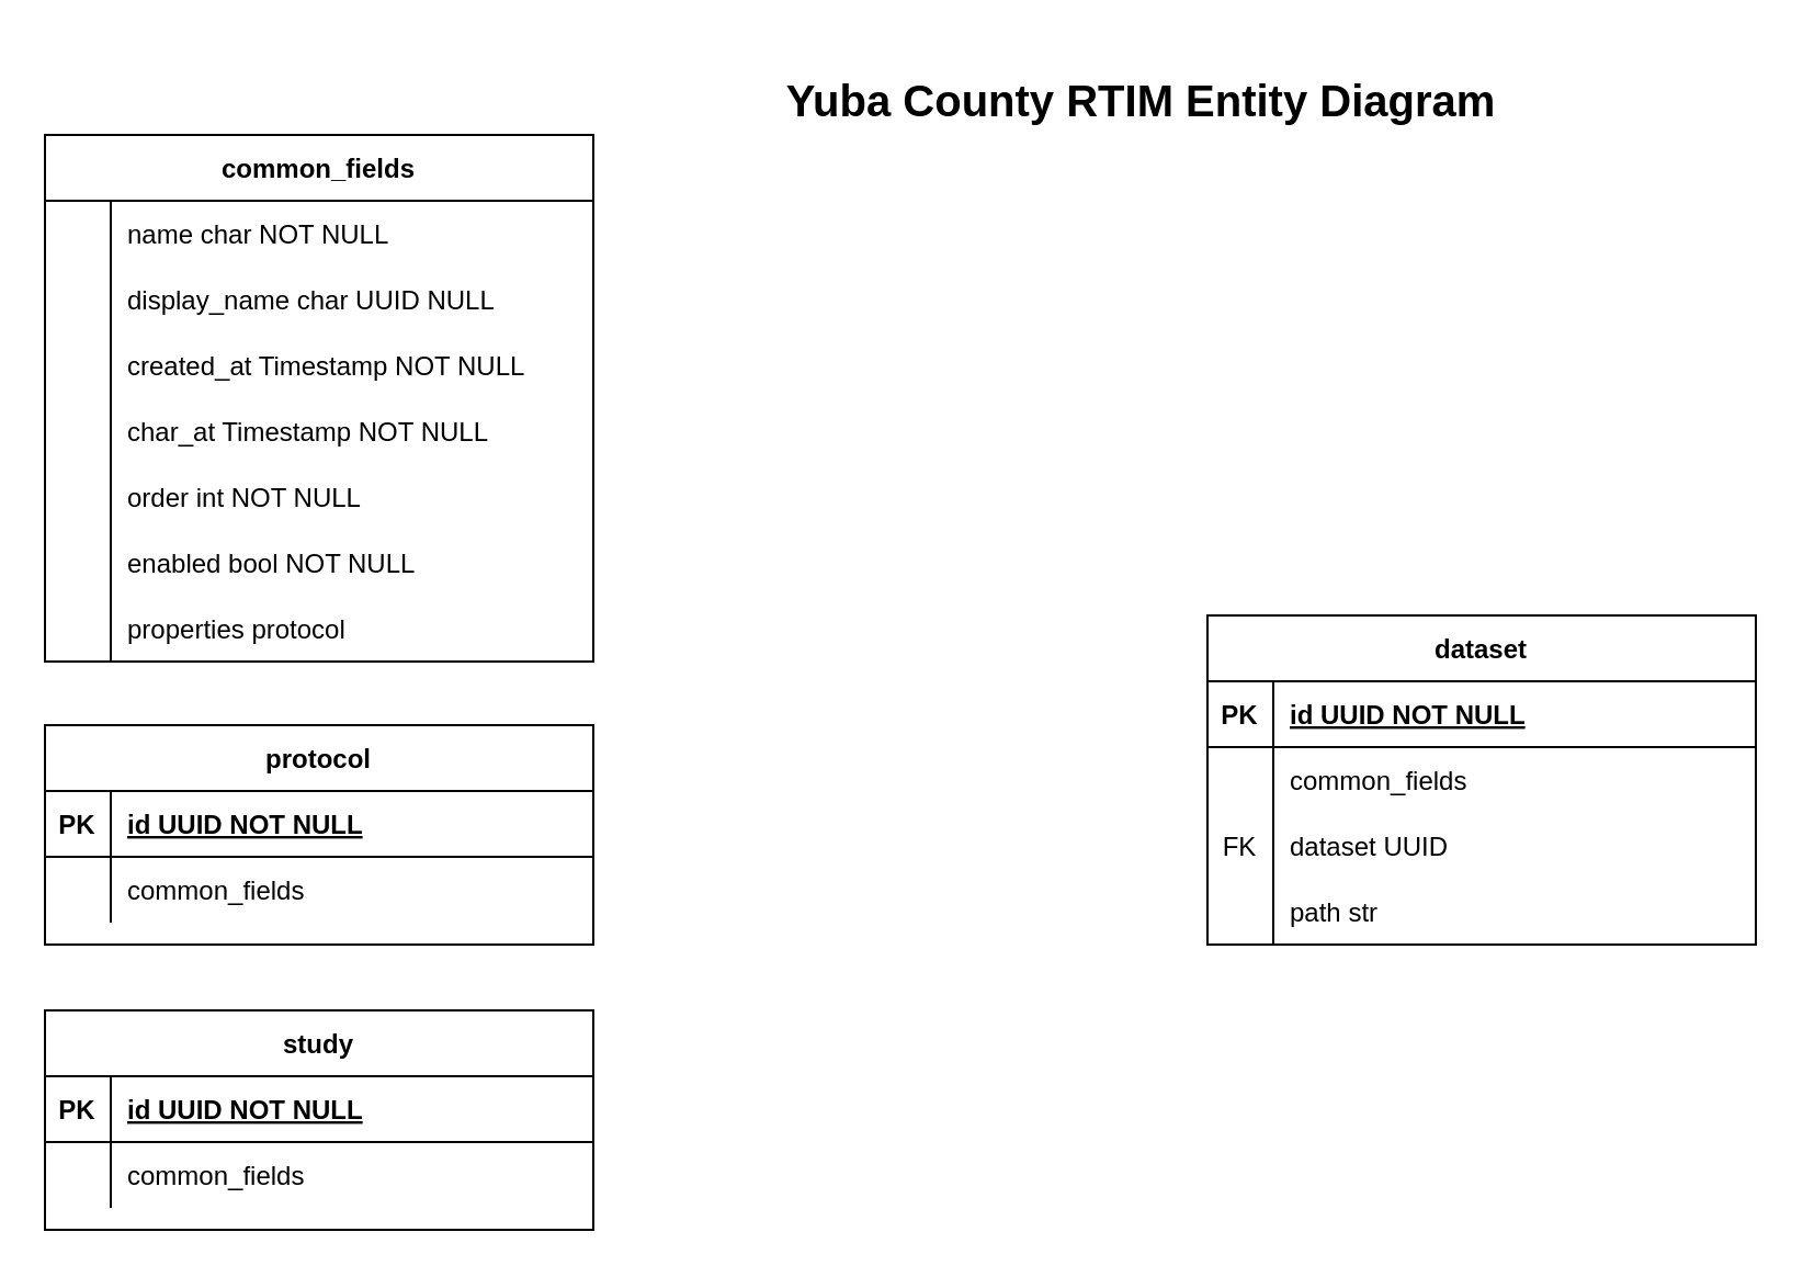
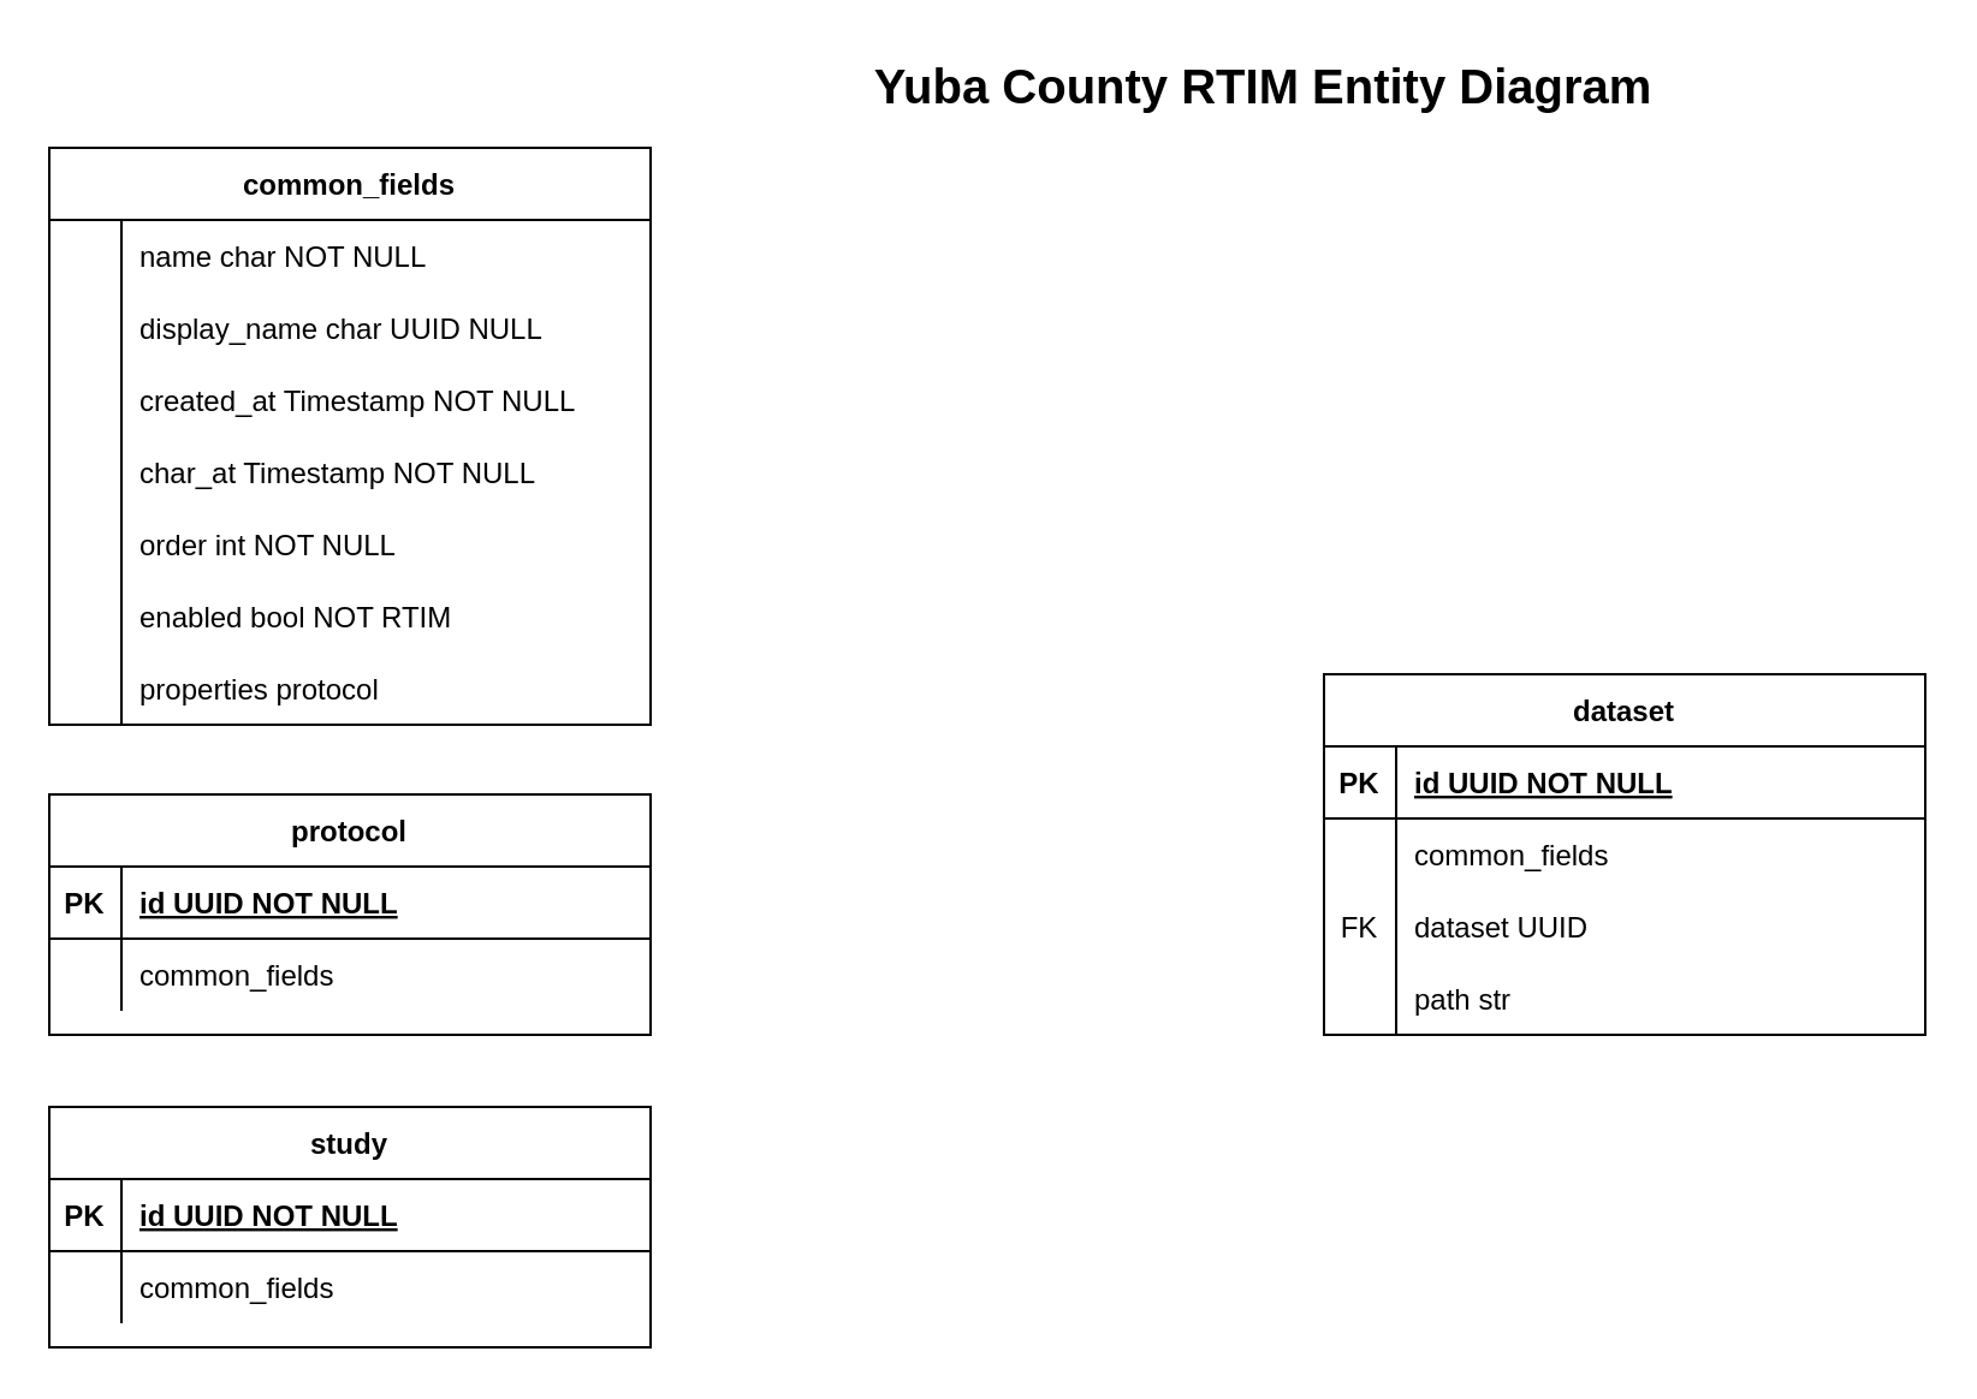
  <mxCell id="0" />
  <mxCell id="1" parent="0" />
  <mxCell id="2" value="common_fields" style="shape=table;startSize=30;container=1;collapsible=1;childLayout=tableLayout;fixedRows=1;rowLines=0;fontStyle=1;align=center;resizeLast=1;" parent="1" vertex="1"><mxGeometry x="20" y="61" width="250" height="240" as="geometry" /></mxCell>
  <mxCell id="3" value="" style="shape=partialRectangle;collapsible=0;dropTarget=0;pointerEvents=0;fillColor=none;points=[[0,0.5],[1,0.5]];portConstraint=eastwest;top=0;left=0;right=0;bottom=0;" parent="2" vertex="1"><mxGeometry y="30" width="250" height="30" as="geometry" /></mxCell>
  <mxCell id="4" value="" style="shape=partialRectangle;overflow=hidden;connectable=0;fillColor=none;top=0;left=0;bottom=0;right=0;" parent="3" vertex="1"><mxGeometry width="30" height="30" as="geometry"><mxRectangle width="30" height="30" as="alternateBounds" /></mxGeometry></mxCell>
  <mxCell id="5" value="name char NOT NULL" style="shape=partialRectangle;overflow=hidden;connectable=0;fillColor=none;top=0;left=0;bottom=0;right=0;align=left;spacingLeft=6;" parent="3" vertex="1"><mxGeometry x="30" width="220" height="30" as="geometry"><mxRectangle width="220" height="30" as="alternateBounds" /></mxGeometry></mxCell>
  <mxCell id="6" value="" style="shape=partialRectangle;collapsible=0;dropTarget=0;pointerEvents=0;fillColor=none;points=[[0,0.5],[1,0.5]];portConstraint=eastwest;top=0;left=0;right=0;bottom=0;" parent="2" vertex="1"><mxGeometry y="60" width="250" height="30" as="geometry" /></mxCell>
  <mxCell id="7" value="" style="shape=partialRectangle;overflow=hidden;connectable=0;fillColor=none;top=0;left=0;bottom=0;right=0;" parent="6" vertex="1"><mxGeometry width="30" height="30" as="geometry"><mxRectangle width="30" height="30" as="alternateBounds" /></mxGeometry></mxCell>
  <mxCell id="8" value="display_name char UUID NULL" style="shape=partialRectangle;overflow=hidden;connectable=0;fillColor=none;top=0;left=0;bottom=0;right=0;align=left;spacingLeft=6;" parent="6" vertex="1"><mxGeometry x="30" width="220" height="30" as="geometry"><mxRectangle width="220" height="30" as="alternateBounds" /></mxGeometry></mxCell>
  <mxCell id="9" value="" style="shape=partialRectangle;collapsible=0;dropTarget=0;pointerEvents=0;fillColor=none;points=[[0,0.5],[1,0.5]];portConstraint=eastwest;top=0;left=0;right=0;bottom=0;" parent="2" vertex="1"><mxGeometry y="90" width="250" height="30" as="geometry" /></mxCell>
  <mxCell id="10" value="" style="shape=partialRectangle;overflow=hidden;connectable=0;fillColor=none;top=0;left=0;bottom=0;right=0;" parent="9" vertex="1"><mxGeometry width="30" height="30" as="geometry"><mxRectangle width="30" height="30" as="alternateBounds" /></mxGeometry></mxCell>
  <mxCell id="11" value="created_at Timestamp NOT NULL" style="shape=partialRectangle;overflow=hidden;connectable=0;fillColor=none;top=0;left=0;bottom=0;right=0;align=left;spacingLeft=6;" parent="9" vertex="1"><mxGeometry x="30" width="220" height="30" as="geometry"><mxRectangle width="220" height="30" as="alternateBounds" /></mxGeometry></mxCell>
  <mxCell id="12" value="" style="shape=partialRectangle;collapsible=0;dropTarget=0;pointerEvents=0;fillColor=none;points=[[0,0.5],[1,0.5]];portConstraint=eastwest;top=0;left=0;right=0;bottom=0;" parent="2" vertex="1"><mxGeometry y="120" width="250" height="30" as="geometry" /></mxCell>
  <mxCell id="13" value="" style="shape=partialRectangle;overflow=hidden;connectable=0;fillColor=none;top=0;left=0;bottom=0;right=0;" parent="12" vertex="1"><mxGeometry width="30" height="30" as="geometry"><mxRectangle width="30" height="30" as="alternateBounds" /></mxGeometry></mxCell>
  <mxCell id="14" value="char_at Timestamp NOT NULL" style="shape=partialRectangle;overflow=hidden;connectable=0;fillColor=none;top=0;left=0;bottom=0;right=0;align=left;spacingLeft=6;" parent="12" vertex="1"><mxGeometry x="30" width="220" height="30" as="geometry"><mxRectangle width="220" height="30" as="alternateBounds" /></mxGeometry></mxCell>
  <mxCell id="15" value="" style="shape=partialRectangle;collapsible=0;dropTarget=0;pointerEvents=0;fillColor=none;points=[[0,0.5],[1,0.5]];portConstraint=eastwest;top=0;left=0;right=0;bottom=0;" parent="2" vertex="1"><mxGeometry y="150" width="250" height="30" as="geometry" /></mxCell>
  <mxCell id="16" value="" style="shape=partialRectangle;overflow=hidden;connectable=0;fillColor=none;top=0;left=0;bottom=0;right=0;" parent="15" vertex="1"><mxGeometry width="30" height="30" as="geometry"><mxRectangle width="30" height="30" as="alternateBounds" /></mxGeometry></mxCell>
  <mxCell id="17" value="order int NOT NULL" style="shape=partialRectangle;overflow=hidden;connectable=0;fillColor=none;top=0;left=0;bottom=0;right=0;align=left;spacingLeft=6;" parent="15" vertex="1"><mxGeometry x="30" width="220" height="30" as="geometry"><mxRectangle width="220" height="30" as="alternateBounds" /></mxGeometry></mxCell>
  <mxCell id="18" value="" style="shape=partialRectangle;collapsible=0;dropTarget=0;pointerEvents=0;fillColor=none;points=[[0,0.5],[1,0.5]];portConstraint=eastwest;top=0;left=0;right=0;bottom=0;" parent="2" vertex="1"><mxGeometry y="180" width="250" height="30" as="geometry" /></mxCell>
  <mxCell id="19" value="" style="shape=partialRectangle;overflow=hidden;connectable=0;fillColor=none;top=0;left=0;bottom=0;right=0;" parent="18" vertex="1"><mxGeometry width="30" height="30" as="geometry"><mxRectangle width="30" height="30" as="alternateBounds" /></mxGeometry></mxCell>
- <mxCell id="20" value="enabled bool NOT NULL" style="shape=partialRectangle;overflow=hidden;connectable=0;fillColor=none;top=0;left=0;bottom=0;right=0;align=left;spacingLeft=6;" parent="18" vertex="1"><mxGeometry x="30" width="220" height="30" as="geometry"><mxRectangle width="220" height="30" as="alternateBounds" /></mxGeometry></mxCell>
+ <mxCell id="20" value="enabled bool NOT RTIM" style="shape=partialRectangle;overflow=hidden;connectable=0;fillColor=none;top=0;left=0;bottom=0;right=0;align=left;spacingLeft=6;" parent="18" vertex="1"><mxGeometry x="30" width="220" height="30" as="geometry"><mxRectangle width="220" height="30" as="alternateBounds" /></mxGeometry></mxCell>
  <mxCell id="21" value="" style="shape=partialRectangle;collapsible=0;dropTarget=0;pointerEvents=0;fillColor=none;points=[[0,0.5],[1,0.5]];portConstraint=eastwest;top=0;left=0;right=0;bottom=0;" parent="2" vertex="1"><mxGeometry y="210" width="250" height="30" as="geometry" /></mxCell>
  <mxCell id="22" value="" style="shape=partialRectangle;overflow=hidden;connectable=0;fillColor=none;top=0;left=0;bottom=0;right=0;" parent="21" vertex="1"><mxGeometry width="30" height="30" as="geometry"><mxRectangle width="30" height="30" as="alternateBounds" /></mxGeometry></mxCell>
  <mxCell id="23" value="properties protocol" style="shape=partialRectangle;overflow=hidden;connectable=0;fillColor=none;top=0;left=0;bottom=0;right=0;align=left;spacingLeft=6;" parent="21" vertex="1"><mxGeometry x="30" width="220" height="30" as="geometry"><mxRectangle width="220" height="30" as="alternateBounds" /></mxGeometry></mxCell>
- <mxCell id="24" value="Yuba County RTIM Entity Diagram" style="text;html=1;strokeColor=none;fillColor=none;align=center;verticalAlign=middle;whiteSpace=wrap;rounded=0;fontSize=20;fontStyle=1" parent="1" vertex="1"><mxGeometry x="355" y="30" width="330" height="30" as="geometry" /></mxCell>
+ <mxCell id="24" value="Yuba County RTIM Entity Diagram" style="text;html=1;strokeColor=none;fillColor=none;align=center;verticalAlign=middle;whiteSpace=wrap;rounded=0;fontSize=20;fontStyle=1" parent="1" vertex="1"><mxGeometry x="360" y="20" width="330" height="30" as="geometry" /></mxCell>
  <mxCell id="25" value="protocol" style="shape=table;startSize=30;container=1;collapsible=1;childLayout=tableLayout;fixedRows=1;rowLines=0;fontStyle=1;align=center;resizeLast=1;" vertex="1" parent="1"><mxGeometry x="20" y="330" width="250" height="100" as="geometry" /></mxCell>
  <mxCell id="26" value="" style="shape=partialRectangle;collapsible=0;dropTarget=0;pointerEvents=0;fillColor=none;points=[[0,0.5],[1,0.5]];portConstraint=eastwest;top=0;left=0;right=0;bottom=1;" vertex="1" parent="25"><mxGeometry y="30" width="250" height="30" as="geometry" /></mxCell>
  <mxCell id="27" value="PK" style="shape=partialRectangle;overflow=hidden;connectable=0;fillColor=none;top=0;left=0;bottom=0;right=0;fontStyle=1;" vertex="1" parent="26"><mxGeometry width="30" height="30" as="geometry"><mxRectangle width="30" height="30" as="alternateBounds" /></mxGeometry></mxCell>
  <mxCell id="28" value="id UUID NOT NULL " style="shape=partialRectangle;overflow=hidden;connectable=0;fillColor=none;top=0;left=0;bottom=0;right=0;align=left;spacingLeft=6;fontStyle=5;" vertex="1" parent="26"><mxGeometry x="30" width="220" height="30" as="geometry"><mxRectangle width="220" height="30" as="alternateBounds" /></mxGeometry></mxCell>
  <mxCell id="29" value="" style="shape=partialRectangle;collapsible=0;dropTarget=0;pointerEvents=0;fillColor=none;points=[[0,0.5],[1,0.5]];portConstraint=eastwest;top=0;left=0;right=0;bottom=0;" vertex="1" parent="25"><mxGeometry y="60" width="250" height="30" as="geometry" /></mxCell>
  <mxCell id="30" value="" style="shape=partialRectangle;overflow=hidden;connectable=0;fillColor=none;top=0;left=0;bottom=0;right=0;" vertex="1" parent="29"><mxGeometry width="30" height="30" as="geometry"><mxRectangle width="30" height="30" as="alternateBounds" /></mxGeometry></mxCell>
  <mxCell id="31" value="common_fields" style="shape=partialRectangle;overflow=hidden;connectable=0;fillColor=none;top=0;left=0;bottom=0;right=0;align=left;spacingLeft=6;" vertex="1" parent="29"><mxGeometry x="30" width="220" height="30" as="geometry"><mxRectangle width="220" height="30" as="alternateBounds" /></mxGeometry></mxCell>
  <mxCell id="32" value="dataset" style="shape=table;startSize=30;container=1;collapsible=1;childLayout=tableLayout;fixedRows=1;rowLines=0;fontStyle=1;align=center;resizeLast=1;" vertex="1" parent="1"><mxGeometry x="550" y="280" width="250" height="150" as="geometry" /></mxCell>
  <mxCell id="33" value="" style="shape=partialRectangle;collapsible=0;dropTarget=0;pointerEvents=0;fillColor=none;points=[[0,0.5],[1,0.5]];portConstraint=eastwest;top=0;left=0;right=0;bottom=1;" vertex="1" parent="32"><mxGeometry y="30" width="250" height="30" as="geometry" /></mxCell>
  <mxCell id="34" value="PK" style="shape=partialRectangle;overflow=hidden;connectable=0;fillColor=none;top=0;left=0;bottom=0;right=0;fontStyle=1;" vertex="1" parent="33"><mxGeometry width="30" height="30" as="geometry"><mxRectangle width="30" height="30" as="alternateBounds" /></mxGeometry></mxCell>
  <mxCell id="35" value="id UUID NOT NULL " style="shape=partialRectangle;overflow=hidden;connectable=0;fillColor=none;top=0;left=0;bottom=0;right=0;align=left;spacingLeft=6;fontStyle=5;" vertex="1" parent="33"><mxGeometry x="30" width="220" height="30" as="geometry"><mxRectangle width="220" height="30" as="alternateBounds" /></mxGeometry></mxCell>
  <mxCell id="36" value="" style="shape=partialRectangle;collapsible=0;dropTarget=0;pointerEvents=0;fillColor=none;points=[[0,0.5],[1,0.5]];portConstraint=eastwest;top=0;left=0;right=0;bottom=0;" vertex="1" parent="32"><mxGeometry y="60" width="250" height="30" as="geometry" /></mxCell>
  <mxCell id="37" value="" style="shape=partialRectangle;overflow=hidden;connectable=0;fillColor=none;top=0;left=0;bottom=0;right=0;" vertex="1" parent="36"><mxGeometry width="30" height="30" as="geometry"><mxRectangle width="30" height="30" as="alternateBounds" /></mxGeometry></mxCell>
  <mxCell id="38" value="common_fields" style="shape=partialRectangle;overflow=hidden;connectable=0;fillColor=none;top=0;left=0;bottom=0;right=0;align=left;spacingLeft=6;" vertex="1" parent="36"><mxGeometry x="30" width="220" height="30" as="geometry"><mxRectangle width="220" height="30" as="alternateBounds" /></mxGeometry></mxCell>
  <mxCell id="39" value="" style="shape=partialRectangle;collapsible=0;dropTarget=0;pointerEvents=0;fillColor=none;points=[[0,0.5],[1,0.5]];portConstraint=eastwest;top=0;left=0;right=0;bottom=0;" vertex="1" parent="32"><mxGeometry y="90" width="250" height="30" as="geometry" /></mxCell>
  <mxCell id="40" value="FK" style="shape=partialRectangle;overflow=hidden;connectable=0;fillColor=none;top=0;left=0;bottom=0;right=0;" vertex="1" parent="39"><mxGeometry width="30" height="30" as="geometry"><mxRectangle width="30" height="30" as="alternateBounds" /></mxGeometry></mxCell>
  <mxCell id="41" value="dataset UUID" style="shape=partialRectangle;overflow=hidden;connectable=0;fillColor=none;top=0;left=0;bottom=0;right=0;align=left;spacingLeft=6;" vertex="1" parent="39"><mxGeometry x="30" width="220" height="30" as="geometry"><mxRectangle width="220" height="30" as="alternateBounds" /></mxGeometry></mxCell>
  <mxCell id="42" style="shape=partialRectangle;collapsible=0;dropTarget=0;pointerEvents=0;fillColor=none;points=[[0,0.5],[1,0.5]];portConstraint=eastwest;top=0;left=0;right=0;bottom=0;" vertex="1" parent="32"><mxGeometry y="120" width="250" height="30" as="geometry" /></mxCell>
  <mxCell id="43" style="shape=partialRectangle;overflow=hidden;connectable=0;fillColor=none;top=0;left=0;bottom=0;right=0;" vertex="1" parent="42"><mxGeometry width="30" height="30" as="geometry"><mxRectangle width="30" height="30" as="alternateBounds" /></mxGeometry></mxCell>
  <mxCell id="44" value="path str" style="shape=partialRectangle;overflow=hidden;connectable=0;fillColor=none;top=0;left=0;bottom=0;right=0;align=left;spacingLeft=6;" vertex="1" parent="42"><mxGeometry x="30" width="220" height="30" as="geometry"><mxRectangle width="220" height="30" as="alternateBounds" /></mxGeometry></mxCell>
  <mxCell id="45" value="study" style="shape=table;startSize=30;container=1;collapsible=1;childLayout=tableLayout;fixedRows=1;rowLines=0;fontStyle=1;align=center;resizeLast=1;" vertex="1" parent="1"><mxGeometry x="20" y="460" width="250" height="100" as="geometry" /></mxCell>
  <mxCell id="46" value="" style="shape=partialRectangle;collapsible=0;dropTarget=0;pointerEvents=0;fillColor=none;points=[[0,0.5],[1,0.5]];portConstraint=eastwest;top=0;left=0;right=0;bottom=1;" vertex="1" parent="45"><mxGeometry y="30" width="250" height="30" as="geometry" /></mxCell>
  <mxCell id="47" value="PK" style="shape=partialRectangle;overflow=hidden;connectable=0;fillColor=none;top=0;left=0;bottom=0;right=0;fontStyle=1;" vertex="1" parent="46"><mxGeometry width="30" height="30" as="geometry"><mxRectangle width="30" height="30" as="alternateBounds" /></mxGeometry></mxCell>
  <mxCell id="48" value="id UUID NOT NULL " style="shape=partialRectangle;overflow=hidden;connectable=0;fillColor=none;top=0;left=0;bottom=0;right=0;align=left;spacingLeft=6;fontStyle=5;" vertex="1" parent="46"><mxGeometry x="30" width="220" height="30" as="geometry"><mxRectangle width="220" height="30" as="alternateBounds" /></mxGeometry></mxCell>
  <mxCell id="49" value="" style="shape=partialRectangle;collapsible=0;dropTarget=0;pointerEvents=0;fillColor=none;points=[[0,0.5],[1,0.5]];portConstraint=eastwest;top=0;left=0;right=0;bottom=0;" vertex="1" parent="45"><mxGeometry y="60" width="250" height="30" as="geometry" /></mxCell>
  <mxCell id="50" value="" style="shape=partialRectangle;overflow=hidden;connectable=0;fillColor=none;top=0;left=0;bottom=0;right=0;" vertex="1" parent="49"><mxGeometry width="30" height="30" as="geometry"><mxRectangle width="30" height="30" as="alternateBounds" /></mxGeometry></mxCell>
  <mxCell id="51" value="common_fields" style="shape=partialRectangle;overflow=hidden;connectable=0;fillColor=none;top=0;left=0;bottom=0;right=0;align=left;spacingLeft=6;" vertex="1" parent="49"><mxGeometry x="30" width="220" height="30" as="geometry"><mxRectangle width="220" height="30" as="alternateBounds" /></mxGeometry></mxCell>
